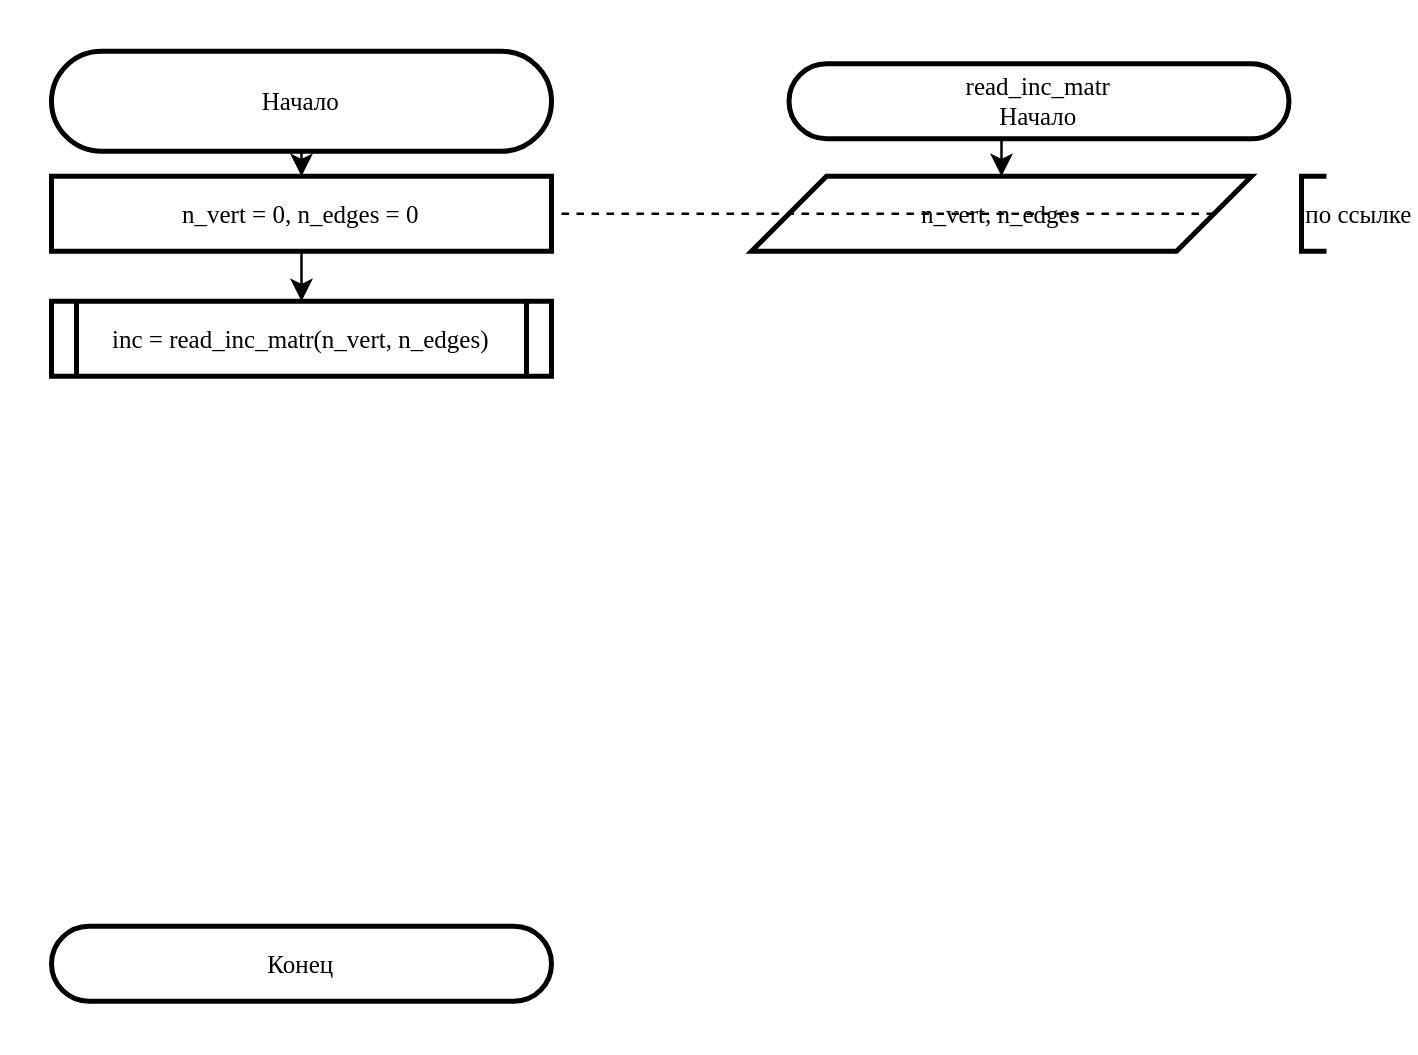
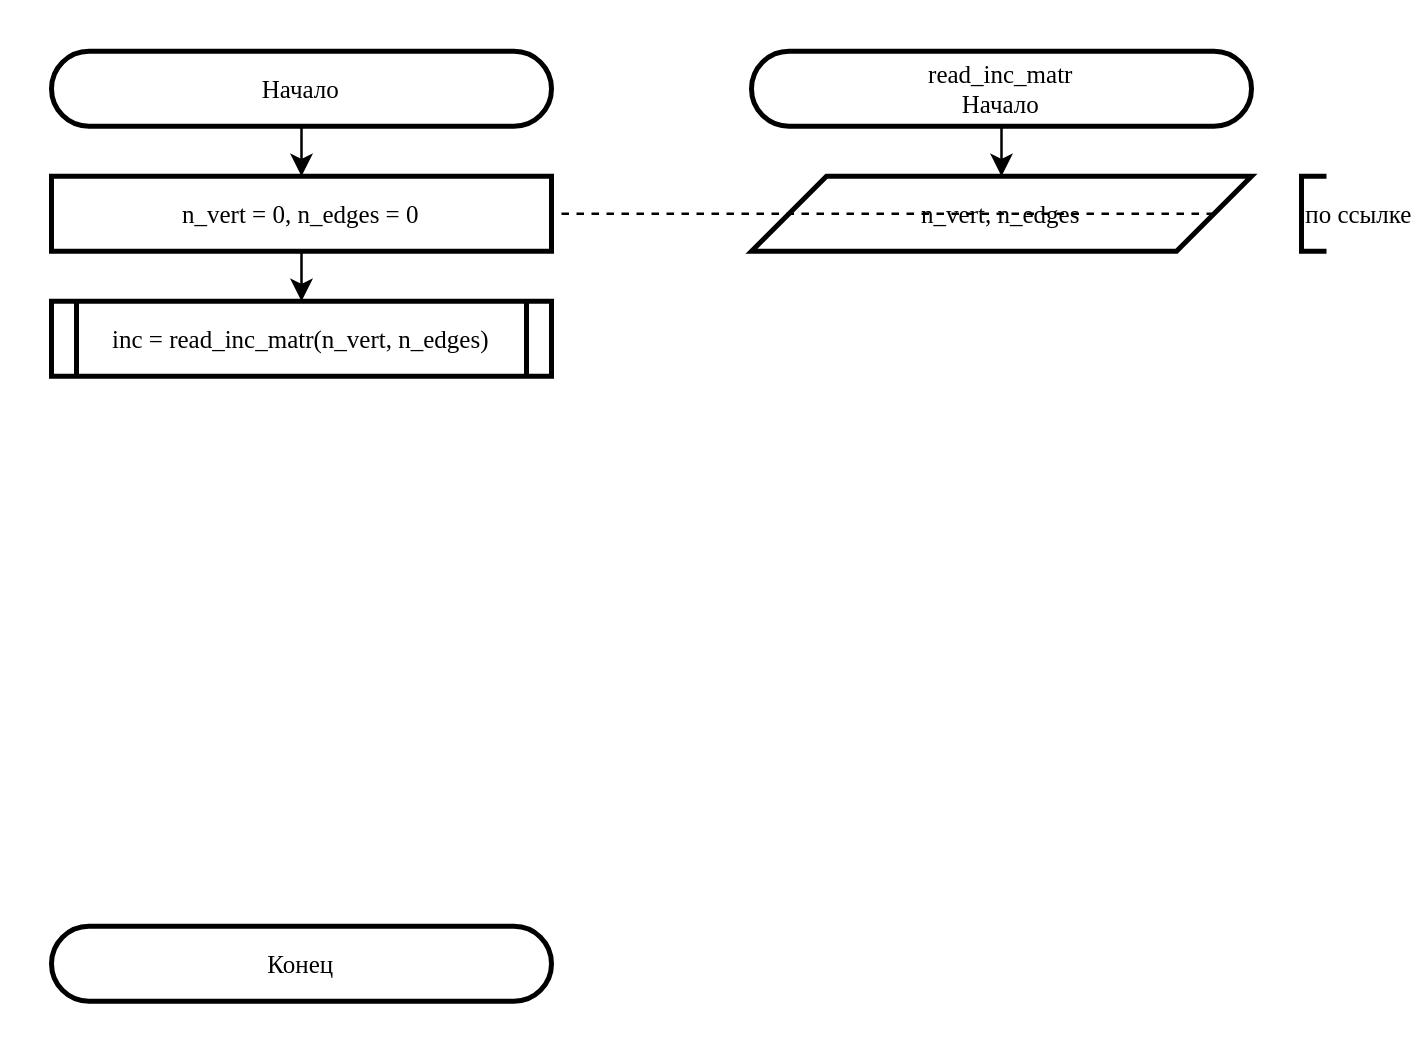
  <mxCell id="0" />
  <mxCell id="1" parent="0" />
  <mxCell id="2" style="edgeStyle=orthogonalEdgeStyle;rounded=0;orthogonalLoop=1;jettySize=auto;html=1;exitX=0.5;exitY=1;exitDx=0;exitDy=0;entryX=0.5;entryY=0;entryDx=0;entryDy=0;" edge="1" parent="1" source="3" target="7"><mxGeometry relative="1" as="geometry" /></mxCell>
- <mxCell id="3" value="Начало" style="rounded=1;whiteSpace=wrap;html=1;arcSize=50;container=0;strokeWidth=2;fontFamily=JetBrainsMono Nerd Font;fontSize=10;labelBackgroundColor=#FFFFFF;" vertex="1" parent="1"><mxGeometry x="20" y="20" width="200" height="40" as="geometry" /></mxCell>
+ <mxCell id="3" value="Начало" style="rounded=1;whiteSpace=wrap;html=1;arcSize=50;container=0;strokeWidth=2;fontFamily=JetBrainsMono Nerd Font;fontSize=10;labelBackgroundColor=#FFFFFF;" vertex="1" parent="1"><mxGeometry x="20" y="20" width="200" height="30" as="geometry" /></mxCell>
  <mxCell id="4" value="Конец" style="rounded=1;whiteSpace=wrap;html=1;arcSize=50;container=0;strokeWidth=2;fontFamily=JetBrainsMono Nerd Font;fontSize=10;labelBackgroundColor=#FFFFFF;" vertex="1" parent="1"><mxGeometry x="20" y="370" width="200" height="30" as="geometry" /></mxCell>
  <mxCell id="5" value="inc = read_inc_matr(n_vert, n_edges)" style="shape=process;whiteSpace=wrap;html=1;backgroundOutline=1;strokeWidth=2;size=0.05;fontFamily=JetBrainsMono Nerd Font;fontSize=10;labelBackgroundColor=#FFFFFF;" vertex="1" parent="1"><mxGeometry x="20" y="120" width="200" height="30" as="geometry" /></mxCell>
  <mxCell id="6" style="edgeStyle=orthogonalEdgeStyle;rounded=0;orthogonalLoop=1;jettySize=auto;html=1;exitX=0.5;exitY=1;exitDx=0;exitDy=0;entryX=0.5;entryY=0;entryDx=0;entryDy=0;" edge="1" parent="1" source="7" target="5"><mxGeometry relative="1" as="geometry" /></mxCell>
  <mxCell id="7" value="n_vert = 0, n_edges = 0" style="rounded=0;whiteSpace=wrap;html=1;strokeWidth=2;fontFamily=JetBrainsMono Nerd Font;fontSize=10;labelBackgroundColor=#FFFFFF;" vertex="1" parent="1"><mxGeometry x="20" y="70" width="200" height="30" as="geometry" /></mxCell>
  <mxCell id="8" style="edgeStyle=orthogonalEdgeStyle;rounded=0;orthogonalLoop=1;jettySize=auto;html=1;exitX=0.5;exitY=1;exitDx=0;exitDy=0;entryX=0.5;entryY=0;entryDx=0;entryDy=0;" edge="1" parent="1" source="9" target="10"><mxGeometry relative="1" as="geometry" /></mxCell>
- <mxCell id="9" value="&lt;div&gt;read_inc_matr&lt;/div&gt;Начало" style="rounded=1;whiteSpace=wrap;html=1;arcSize=50;container=0;strokeWidth=2;fontFamily=JetBrainsMono Nerd Font;fontSize=10;labelBackgroundColor=#FFFFFF;" vertex="1" parent="1"><mxGeometry x="315" y="25" width="200" height="30" as="geometry" /></mxCell>
+ <mxCell id="9" value="&lt;div&gt;read_inc_matr&lt;/div&gt;Начало" style="rounded=1;whiteSpace=wrap;html=1;arcSize=50;container=0;strokeWidth=2;fontFamily=JetBrainsMono Nerd Font;fontSize=10;labelBackgroundColor=#FFFFFF;" vertex="1" parent="1"><mxGeometry x="300" y="20" width="200" height="30" as="geometry" /></mxCell>
  <mxCell id="10" value="n_vert, n_edges" style="shape=parallelogram;perimeter=parallelogramPerimeter;whiteSpace=wrap;html=1;fixedSize=1;size=30;container=0;strokeWidth=2;fontFamily=JetBrainsMono Nerd Font;fontSize=10;labelBackgroundColor=#FFFFFF;" vertex="1" parent="1"><mxGeometry x="300" y="70" width="200" height="30" as="geometry" /></mxCell>
  <mxCell id="11" value="по ссылке" style="strokeWidth=2;html=1;shape=mxgraph.flowchart.annotation_1;align=left;pointerEvents=1;fontFamily=JetBrainsMono Nerd Font;fontSize=10;labelBackgroundColor=#FFFFFF;" vertex="1" parent="1"><mxGeometry x="520" y="70" width="10" height="30" as="geometry" /></mxCell>
  <mxCell id="12" style="edgeStyle=orthogonalEdgeStyle;rounded=0;orthogonalLoop=1;jettySize=auto;html=1;exitX=1;exitY=0.5;exitDx=0;exitDy=0;endArrow=none;endFill=0;dashed=1;fontFamily=JetBrainsMono Nerd Font;labelBackgroundColor=#FFFFFF;" edge="1" target="7" parent="1" source="10"><mxGeometry relative="1" as="geometry"><mxPoint x="520" y="85" as="sourcePoint" /></mxGeometry></mxCell>
